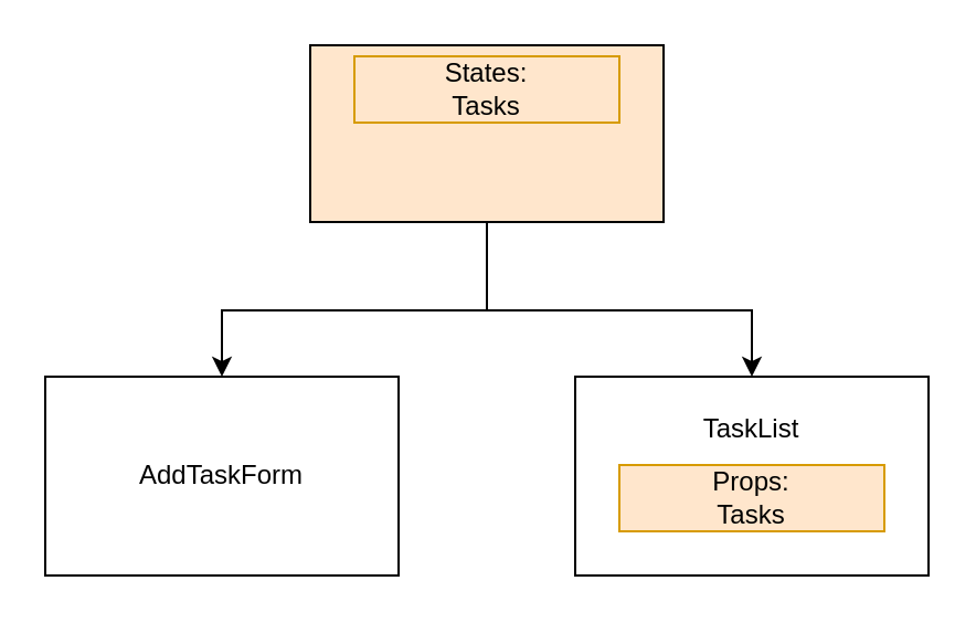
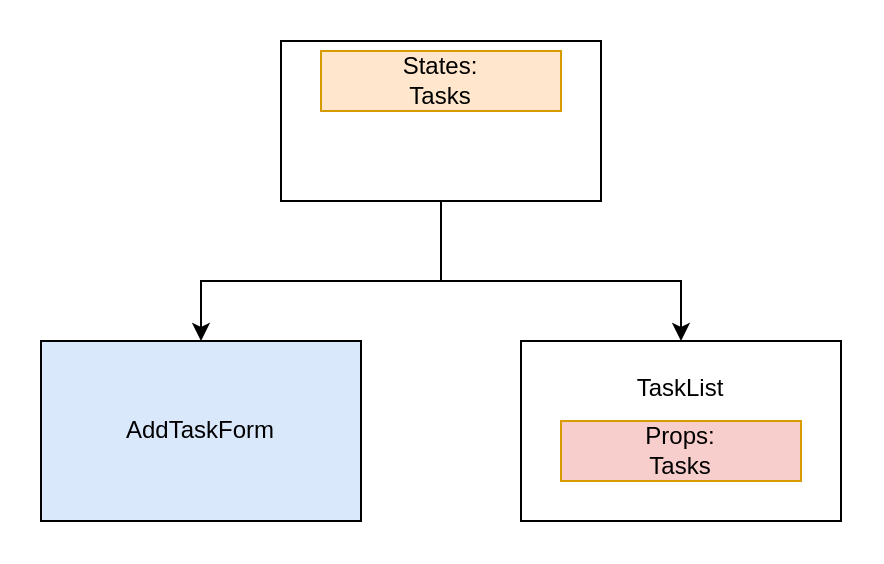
  <mxCell id="0" />
  <mxCell id="1" parent="0" />
- <mxCell id="2" value="App&lt;br&gt;&lt;br&gt;&lt;br&gt;" style="rounded=0;whiteSpace=wrap;html=1;fillColor=#ffe6cc;" vertex="1" parent="1"><mxGeometry x="140" y="20" width="160" height="80" as="geometry" /></mxCell>
- <mxCell id="3" value="AddTaskForm" style="rounded=0;whiteSpace=wrap;html=1;" vertex="1" parent="1"><mxGeometry x="20" y="170" width="160" height="90" as="geometry" /></mxCell>
+ <mxCell id="2" value="App&lt;br&gt;&lt;br&gt;&lt;br&gt;" style="rounded=0;whiteSpace=wrap;html=1;" vertex="1" parent="1"><mxGeometry x="140" y="20" width="160" height="80" as="geometry" /></mxCell>
+ <mxCell id="3" value="AddTaskForm" style="rounded=0;whiteSpace=wrap;html=1;fillColor=#dae8fc;" vertex="1" parent="1"><mxGeometry x="20" y="170" width="160" height="90" as="geometry" /></mxCell>
  <mxCell id="4" value="TaskList&lt;br&gt;&lt;br&gt;&lt;br&gt;&lt;br&gt;" style="rounded=0;whiteSpace=wrap;html=1;" vertex="1" parent="1"><mxGeometry x="260" y="170" width="160" height="90" as="geometry" /></mxCell>
  <mxCell id="5" value="" style="endArrow=classic;html=1;rounded=0;exitX=0.5;exitY=1;exitDx=0;exitDy=0;entryX=0.5;entryY=0;entryDx=0;entryDy=0;" edge="1" parent="1" source="2" target="4"><mxGeometry width="50" height="50" relative="1" as="geometry"><mxPoint x="190" y="250" as="sourcePoint" /><mxPoint x="270" y="180" as="targetPoint" /><Array as="points"><mxPoint x="220" y="140" /><mxPoint x="340" y="140" /></Array></mxGeometry></mxCell>
  <mxCell id="6" value="" style="endArrow=classic;html=1;rounded=0;entryX=0.5;entryY=0;entryDx=0;entryDy=0;exitX=0.5;exitY=1;exitDx=0;exitDy=0;" edge="1" parent="1" source="2" target="3"><mxGeometry width="50" height="50" relative="1" as="geometry"><mxPoint x="220" y="110" as="sourcePoint" /><mxPoint x="350" y="180" as="targetPoint" /><Array as="points"><mxPoint x="220" y="140" /><mxPoint x="100" y="140" /></Array></mxGeometry></mxCell>
  <mxCell id="7" value="States:&lt;br&gt;Tasks" style="rounded=0;whiteSpace=wrap;html=1;fillColor=#ffe6cc;strokeColor=#d79b00;" vertex="1" parent="1"><mxGeometry x="160" y="25" width="120" height="30" as="geometry" /></mxCell>
- <mxCell id="8" value="Props:&lt;br&gt;Tasks" style="rounded=0;whiteSpace=wrap;html=1;fillColor=#ffe6cc;strokeColor=#d79b00;" vertex="1" parent="1"><mxGeometry x="280" y="210" width="120" height="30" as="geometry" /></mxCell>
+ <mxCell id="8" value="Props:&lt;br&gt;Tasks" style="rounded=0;whiteSpace=wrap;html=1;fillColor=#f8cecc;strokeColor=#d79b00;" vertex="1" parent="1"><mxGeometry x="280" y="210" width="120" height="30" as="geometry" /></mxCell>
